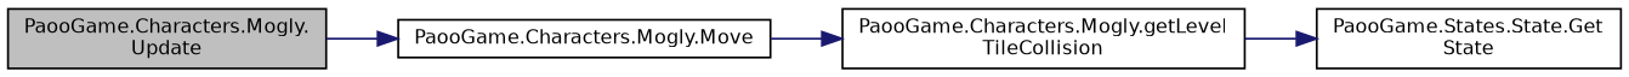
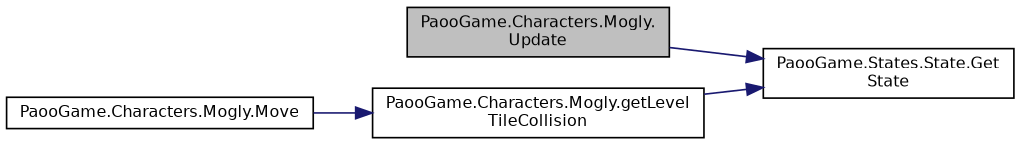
  digraph {
    rankdir=LR
    node [color=black fillcolor=white fontname=Helvetica fontsize=10 shape=record style=filled]
    edge [color=midnightblue fontname=Helvetica fontsize=10 labelfontname=Helvetica labelfontsize=10 style=solid]
    n1 [fillcolor=grey75 fontcolor=black height=0.2 label="PaooGame.Characters.Mogly.\lUpdate" width=0.4]
    n2 [height=0.2 label="PaooGame.Characters.Mogly.Move" width=0.4]
    n3 [height=0.2 label="PaooGame.Characters.Mogly.getLevel\lTileCollision" width=0.4]
    n4 [height=0.2 label="PaooGame.States.State.Get\lState" width=0.4]
-   n1 -> n2
+   n1 -> n4
    n2 -> n3
    n3 -> n4
  }
